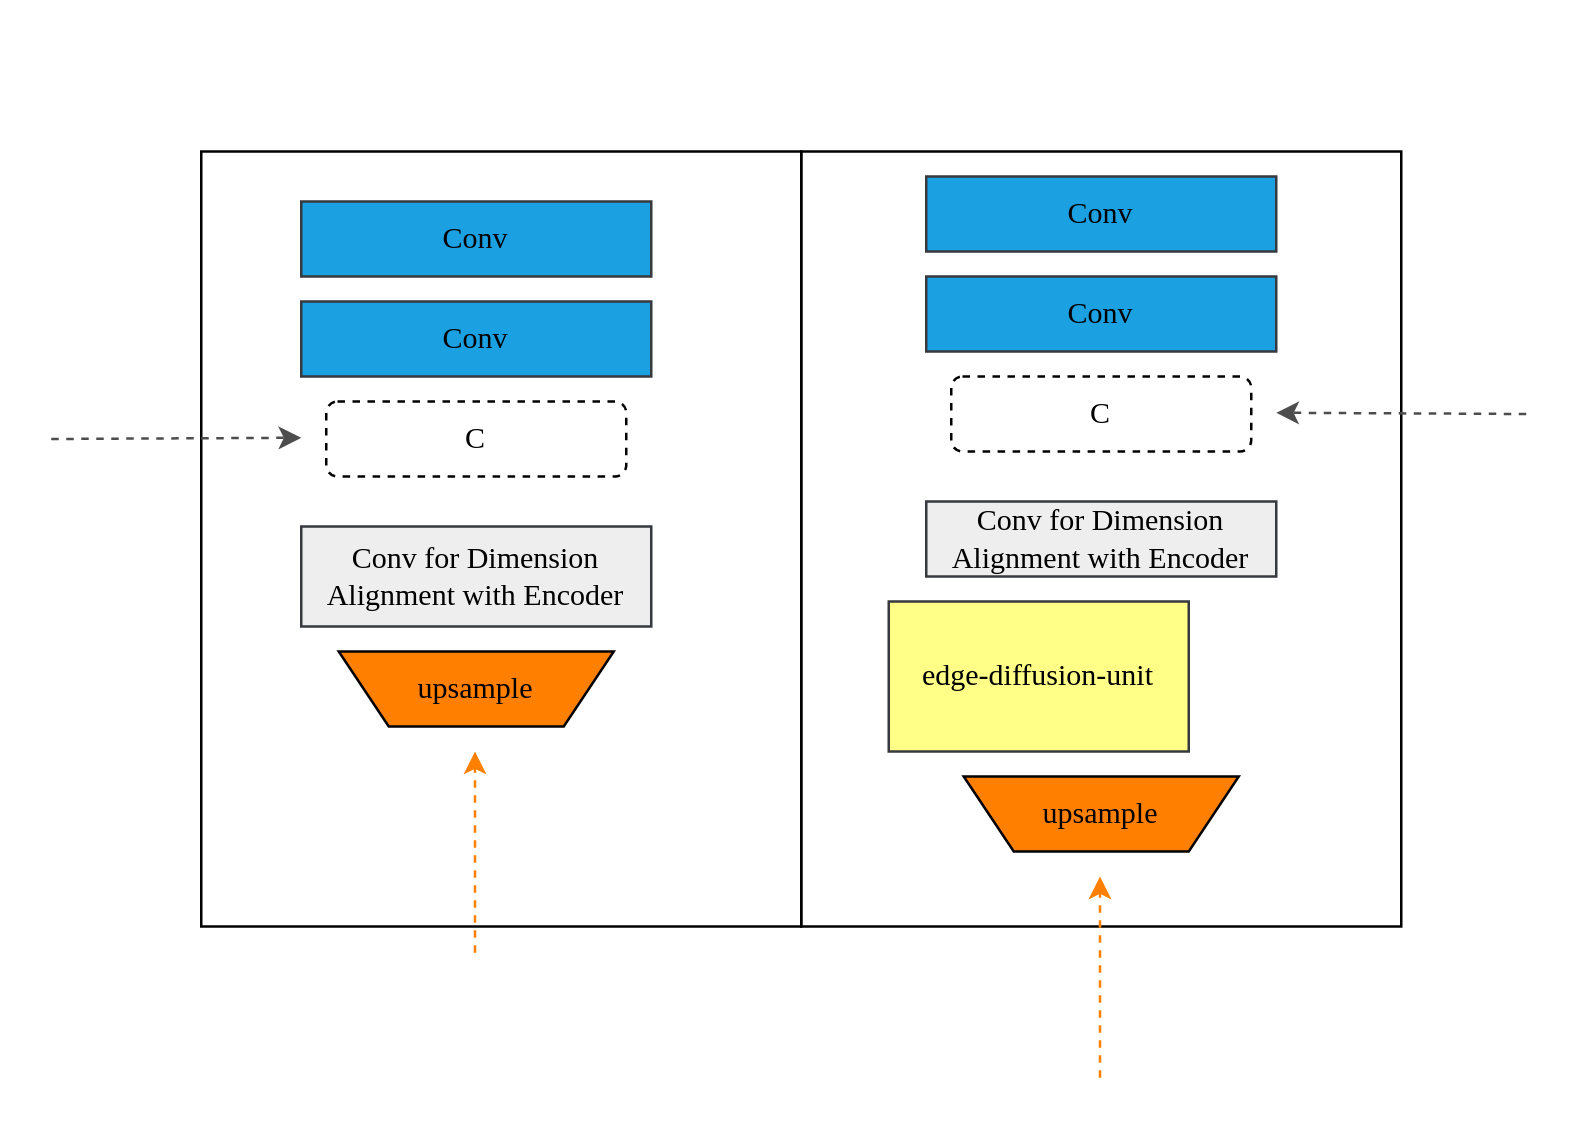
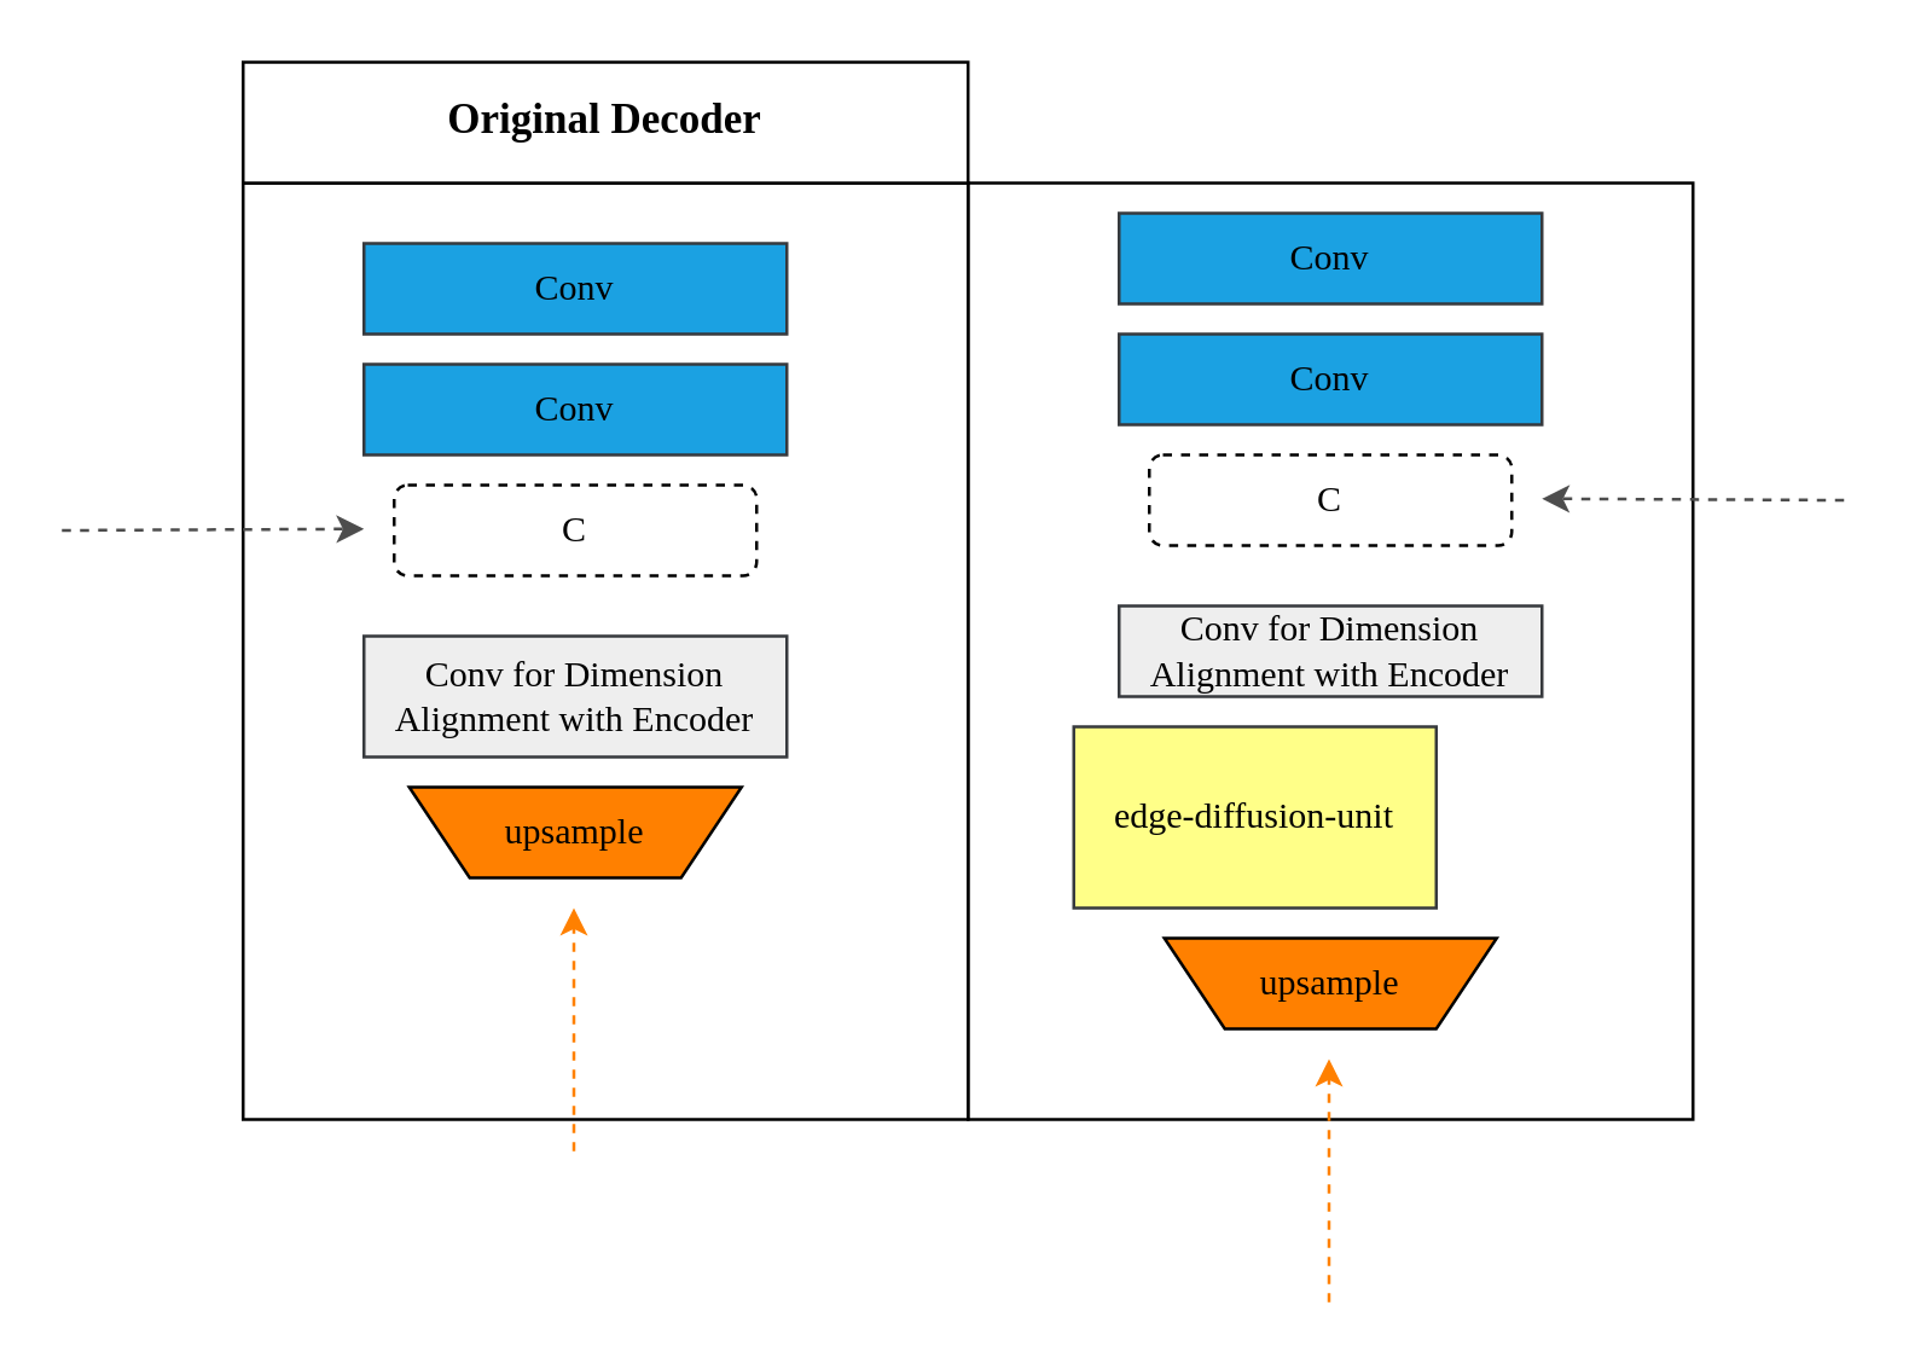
  <mxCell id="0" />
  <mxCell id="1" parent="0" />
  <mxCell id="2" value="" style="rounded=0;whiteSpace=wrap;html=1;fontFamily=Times New Roman;" parent="1" vertex="1"><mxGeometry x="320" y="60" width="240" height="310" as="geometry" /></mxCell>
  <mxCell id="3" value="" style="rounded=0;whiteSpace=wrap;html=1;fontFamily=Times New Roman;" parent="1" vertex="1"><mxGeometry x="80" y="60" width="240" height="310" as="geometry" /></mxCell>
  <mxCell id="4" value="Conv for Dimension Alignment with Encoder" style="rounded=0;whiteSpace=wrap;html=1;fontFamily=Times New Roman;fillColor=#eeeeee;strokeColor=#36393d;" parent="1" vertex="1"><mxGeometry x="120" y="210" width="140" height="40" as="geometry" /></mxCell>
  <mxCell id="5" value="Conv" style="rounded=0;whiteSpace=wrap;html=1;fontFamily=Times New Roman;fillColor=#1BA1E2;strokeColor=#36393d;" parent="1" vertex="1"><mxGeometry x="120" y="120" width="140" height="30" as="geometry" /></mxCell>
  <mxCell id="6" value="Conv" style="rounded=0;whiteSpace=wrap;html=1;fontFamily=Times New Roman;fillColor=#1BA1E2;strokeColor=#36393d;" parent="1" vertex="1"><mxGeometry x="120" y="80" width="140" height="30" as="geometry" /></mxCell>
  <mxCell id="7" value="Conv for Dimension Alignment with Encoder" style="rounded=0;whiteSpace=wrap;html=1;fontFamily=Times New Roman;fillColor=#eeeeee;strokeColor=#36393d;" parent="1" vertex="1"><mxGeometry x="370" y="200" width="140" height="30" as="geometry" /></mxCell>
  <mxCell id="8" value="Conv" style="rounded=0;whiteSpace=wrap;html=1;fontFamily=Times New Roman;fillColor=#1BA1E2;strokeColor=#36393d;" parent="1" vertex="1"><mxGeometry x="370" y="110" width="140" height="30" as="geometry" /></mxCell>
  <mxCell id="9" value="Conv" style="rounded=0;whiteSpace=wrap;html=1;fontFamily=Times New Roman;fillColor=#1BA1E2;strokeColor=#36393d;" parent="1" vertex="1"><mxGeometry x="370" y="70" width="140" height="30" as="geometry" /></mxCell>
  <mxCell id="10" value="edge-diffusion-unit" style="rounded=0;whiteSpace=wrap;html=1;fontFamily=Times New Roman;fillColor=#ffff88;strokeColor=#36393d;" parent="1" vertex="1"><mxGeometry x="355" y="240" width="120" height="60" as="geometry" /></mxCell>
  <mxCell id="11" value="upsample" style="shape=trapezoid;perimeter=trapezoidPerimeter;whiteSpace=wrap;html=1;fixedSize=1;flipV=1;fontFamily=Times New Roman;fillColor=#FF8000;" parent="1" vertex="1"><mxGeometry x="135" y="260" width="110" height="30" as="geometry" /></mxCell>
  <mxCell id="12" value="C" style="rounded=1;whiteSpace=wrap;html=1;dashed=1;fontFamily=Times New Roman;" parent="1" vertex="1"><mxGeometry x="130" y="160" width="120" height="30" as="geometry" /></mxCell>
  <mxCell id="13" value="upsample" style="shape=trapezoid;perimeter=trapezoidPerimeter;whiteSpace=wrap;html=1;fixedSize=1;flipV=1;fontFamily=Times New Roman;fillColor=#FF8000;" parent="1" vertex="1"><mxGeometry x="385" y="310" width="110" height="30" as="geometry" /></mxCell>
  <mxCell id="14" value="C" style="rounded=1;whiteSpace=wrap;html=1;dashed=1;fontFamily=Times New Roman;" parent="1" vertex="1"><mxGeometry x="380" y="150" width="120" height="30" as="geometry" /></mxCell>
+ <mxCell id="15" value="&lt;font style=&quot;font-size: 14px;&quot;&gt;&lt;b&gt;Original Decoder&lt;/b&gt;&lt;/font&gt;" style="rounded=0;whiteSpace=wrap;html=1;fontFamily=Times New Roman;fillColor=#FFFFFF;" parent="1" vertex="1"><mxGeometry x="80" y="20" width="240" height="40" as="geometry" /></mxCell>
  <mxCell id="16" value="" style="endArrow=classic;html=1;rounded=0;fontFamily=Times New Roman;fontSize=14;dashed=1;strokeColor=#4D4D4D;" parent="1" edge="1"><mxGeometry width="50" height="50" relative="1" as="geometry"><mxPoint x="20" y="175" as="sourcePoint" /><mxPoint x="120" y="174.5" as="targetPoint" /></mxGeometry></mxCell>
  <mxCell id="17" value="" style="endArrow=classic;html=1;rounded=0;fontFamily=Times New Roman;fontSize=14;dashed=1;strokeColor=#4D4D4D;" parent="1" edge="1"><mxGeometry width="50" height="50" relative="1" as="geometry"><mxPoint x="610" y="165" as="sourcePoint" /><mxPoint x="510" y="164.5" as="targetPoint" /></mxGeometry></mxCell>
  <mxCell id="18" value="" style="endArrow=classic;html=1;rounded=0;fontFamily=Times New Roman;fontSize=14;dashed=1;strokeColor=#FF8000;" parent="1" edge="1"><mxGeometry width="50" height="50" relative="1" as="geometry"><mxPoint x="189.5" y="380.5" as="sourcePoint" /><mxPoint x="189.5" y="300" as="targetPoint" /></mxGeometry></mxCell>
  <mxCell id="19" value="" style="endArrow=classic;html=1;rounded=0;fontFamily=Times New Roman;fontSize=14;dashed=1;strokeColor=#FF8000;" parent="1" edge="1"><mxGeometry width="50" height="50" relative="1" as="geometry"><mxPoint x="439.5" y="430.5" as="sourcePoint" /><mxPoint x="439.5" y="350" as="targetPoint" /></mxGeometry></mxCell>
